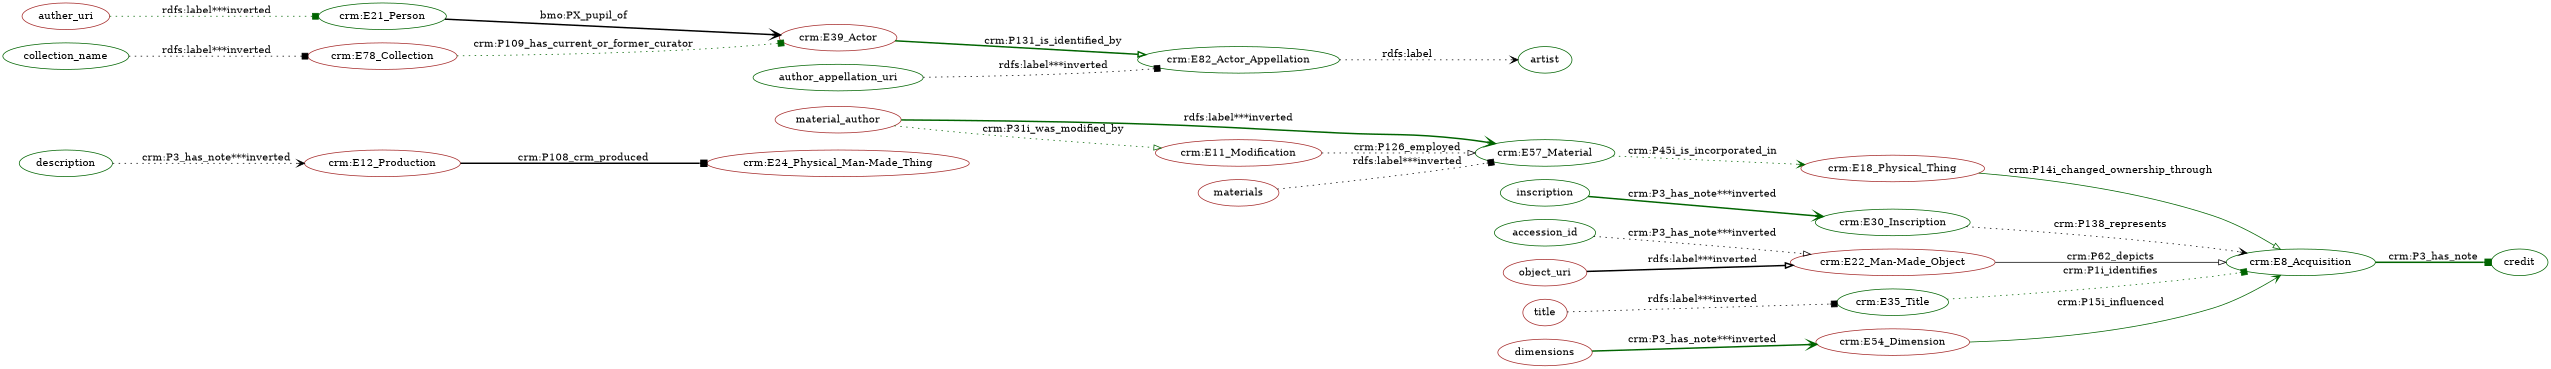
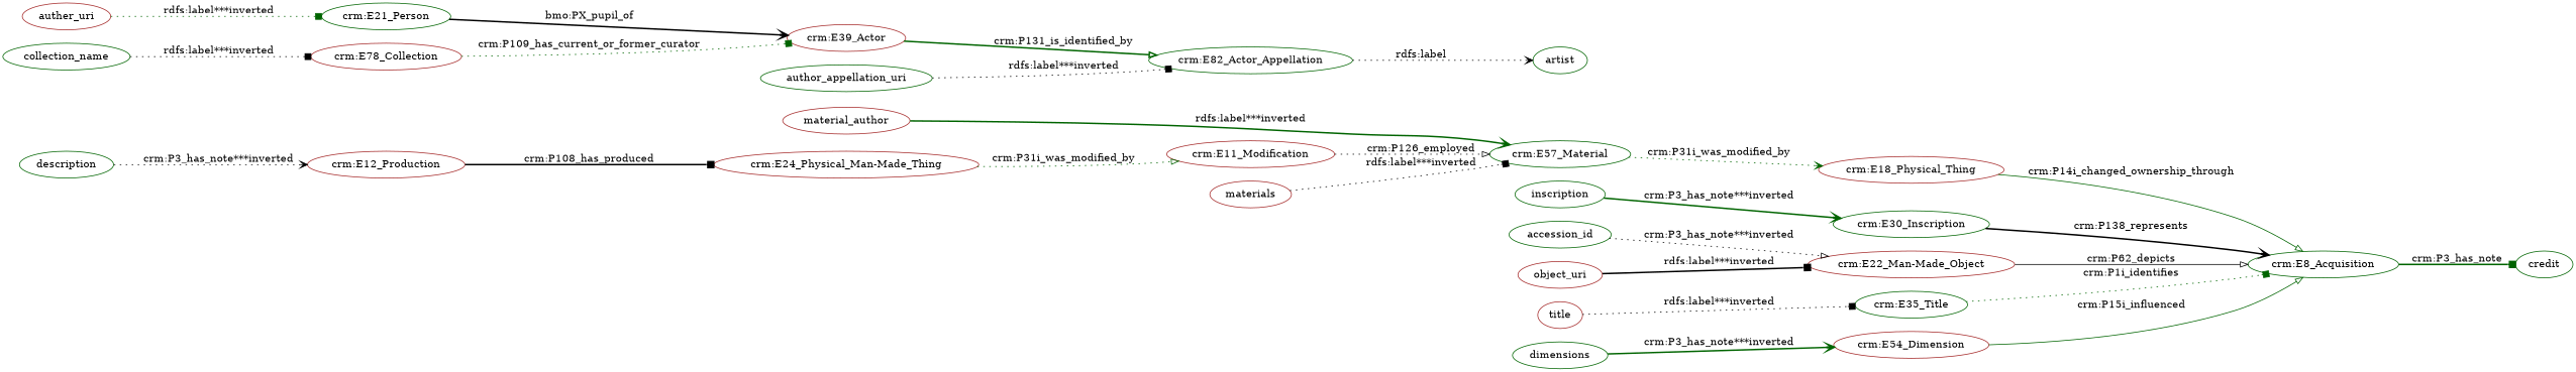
  digraph {
    rankdir=LR
    node [color=darkgreen type=class_uri]
    edge [arrowhead=box color=black style=dotted type=st_property_uri weight=1]
    n1 [label=accession_id type=attribute_name]
    n2 [color=brown label="crm:E22_Man-Made_Object"]
    n3 [label="crm:E8_Acquisition"]
    n4 [label=credit type=attribute_name]
    n5 [color=brown label=auther_uri type=attribute_name]
    n6 [label="crm:E21_Person"]
    n7 [color=brown label="crm:E39_Actor"]
    n8 [label="crm:E82_Actor_Appellation"]
    n9 [label=author_appellation_uri type=attribute_name]
    n10 [label=artist type=attribute_name]
    n11 [label=collection_name type=attribute_name]
    n12 [color=brown label="crm:E78_Collection"]
    n13 [color=brown label="crm:E11_Modification"]
    n14 [label="crm:E57_Material"]
    n15 [color=brown label="crm:E18_Physical_Thing"]
    n16 [color=brown label="crm:E12_Production"]
    n17 [color=brown label="crm:E24_Physical_Man-Made_Thing"]
    n18 [label="crm:E30_Inscription"]
    n19 [label="crm:E35_Title"]
    n20 [color=brown label="crm:E54_Dimension"]
    n21 [label=description type=attribute_name]
-   n22 [color=brown label=dimensions type=attribute_name]
+   n22 [label=dimensions type=attribute_name]
    n23 [label=inscription type=attribute_name]
    n24 [color=brown label=material_author type=attribute_name]
    n25 [color=brown label=materials type=attribute_name]
    n26 [color=brown label=object_uri type=attribute_name]
    n27 [color=brown label=title type=attribute_name]
    n1 -> n2 [arrowhead=onormal label="crm:P3_has_note***inverted"]
    n2 -> n3 [arrowhead=onormal label="crm:P62_depicts" style=solid type=inherited weight=4]
    n3 -> n4 [color=darkgreen label="crm:P3_has_note" style=bold weight=""]
    n5 -> n6 [color=darkgreen label="rdfs:label***inverted"]
    n6 -> n7 [arrowhead=vee label="bmo:PX_pupil_of" style=bold type=direct_property_uri]
    n7 -> n8 [arrowhead=onormal color=darkgreen label="crm:P131_is_identified_by" style=bold type=direct_property_uri]
    n8 -> n10 [arrowhead=vee label="rdfs:label" weight=""]
    n9 -> n8 [label="rdfs:label***inverted"]
    n11 -> n12 [label="rdfs:label***inverted"]
    n12 -> n7 [color=darkgreen label="crm:P109_has_current_or_former_curator" type=direct_property_uri]
    n13 -> n14 [arrowhead=onormal label="crm:P126_employed" type=direct_property_uri]
-   n14 -> n15 [arrowhead=vee color=darkgreen label="crm:P45i_is_incorporated_in" type=direct_property_uri]
+   n14 -> n15 [arrowhead=vee color=darkgreen label="crm:P31i_was_modified_by" type=direct_property_uri]
    n15 -> n3 [arrowhead=onormal color=darkgreen label="crm:P14i_changed_ownership_through" style=solid type=direct_property_uri]
-   n16 -> n17 [label="crm:P108_crm_produced" style=bold type=direct_property_uri]
-   n24 -> n13 [arrowhead=onormal color=darkgreen label="crm:P31i_was_modified_by" type=direct_property_uri]
-   n18 -> n3 [arrowhead=vee label="crm:P138_represents" type=inherited weight=4]
+   n16 -> n17 [label="crm:P108_has_produced" style=bold type=direct_property_uri]
+   n17 -> n13 [arrowhead=onormal color=darkgreen label="crm:P31i_was_modified_by" type=direct_property_uri]
+   n18 -> n3 [arrowhead=vee label="crm:P138_represents" style=bold type=inherited weight=4]
    n19 -> n3 [color=darkgreen label="crm:P1i_identifies" type=inherited weight=4]
-   n20 -> n3 [arrowhead=vee color=darkgreen label="crm:P15i_influenced" style=solid type=inherited weight=4]
+   n20 -> n3 [arrowhead=onormal color=darkgreen label="crm:P15i_influenced" style=solid type=inherited weight=4]
    n21 -> n16 [arrowhead=vee label="crm:P3_has_note***inverted"]
    n22 -> n20 [arrowhead=vee color=darkgreen label="crm:P3_has_note***inverted" style=bold]
    n23 -> n18 [arrowhead=vee color=darkgreen label="crm:P3_has_note***inverted" style=bold]
    n24 -> n14 [arrowhead=vee color=darkgreen label="rdfs:label***inverted" style=bold]
    n25 -> n14 [label="rdfs:label***inverted"]
-   n26 -> n2 [arrowhead=onormal label="rdfs:label***inverted" style=bold]
+   n26 -> n2 [label="rdfs:label***inverted" style=bold]
    n27 -> n19 [label="rdfs:label***inverted"]
  }
